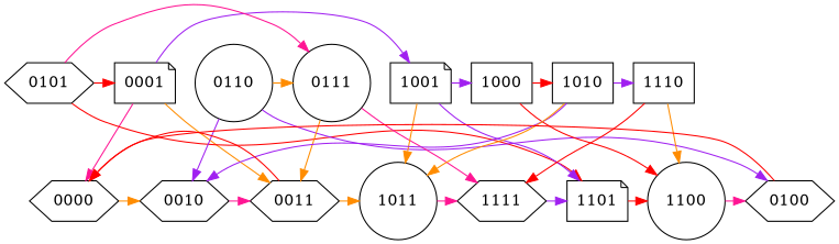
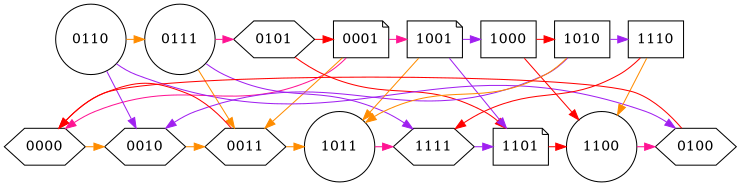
  digraph {
    node [shape=hexagon]
    edge [color=darkorange]
    0001 [shape=note]
    0101
    0110 [shape=circle]
    0111 [shape=circle]
    1000 [shape=box]
    1001 [shape=note]
    1010 [shape=box]
    1110 [shape=box]
    0000
    0010
    0011
    0100
    1011 [shape=circle]
    1100 [shape=circle]
    1101 [shape=note]
    1111
    subgraph sub_1 {
      rank=same
      0001
      0101
      0110
      0111
      1000
      1001
      1010
      1110
    }
    subgraph sub_2 {
      rank=same
      0000
      0010
      0011
      0100
      1011
      1100
      1101
      1111
    }
-   0001 -> 1001 [color=purple]
+   0001 -> 1001 [color=deeppink]
    0001 -> 0000 [color=deeppink]
    0001 -> 0011
    0101 -> 0001 [color=red]
    0101 -> 1101 [color=red]
    0110 -> 0111
    0110 -> 0010 [color=purple]
    0110 -> 0100 [color=purple]
-   0101 -> 0111 [color=deeppink]
+   0111 -> 0101 [color=deeppink]
    0111 -> 0011
-   0111 -> 1111 [color=deeppink]
+   0111 -> 1111 [color=purple]
    1000 -> 1010 [color=red]
    1000 -> 1100 [color=red]
    1001 -> 1000 [color=purple]
    1001 -> 1011
    1001 -> 1101 [color=purple]
    1010 -> 1110 [color=purple]
    1010 -> 0010 [color=purple]
    1010 -> 1011
    1110 -> 1100
    1110 -> 1111 [color=red]
    0000 -> 0010
-   0010 -> 0011 [color=deeppink]
+   0010 -> 0011
    0011 -> 0000 [color=red]
    0011 -> 1011
    0100 -> 0000 [color=red]
    1011 -> 1111 [color=deeppink]
    1100 -> 0100 [color=deeppink]
    1101 -> 1100 [color=red]
    1111 -> 1101 [color=purple]
  }
